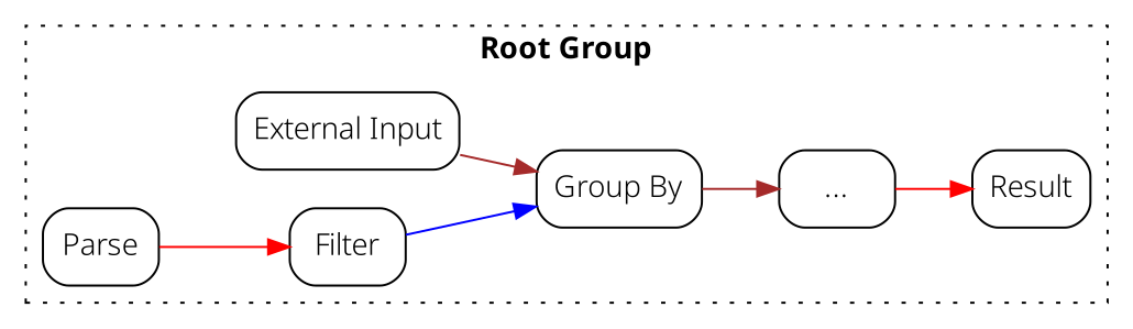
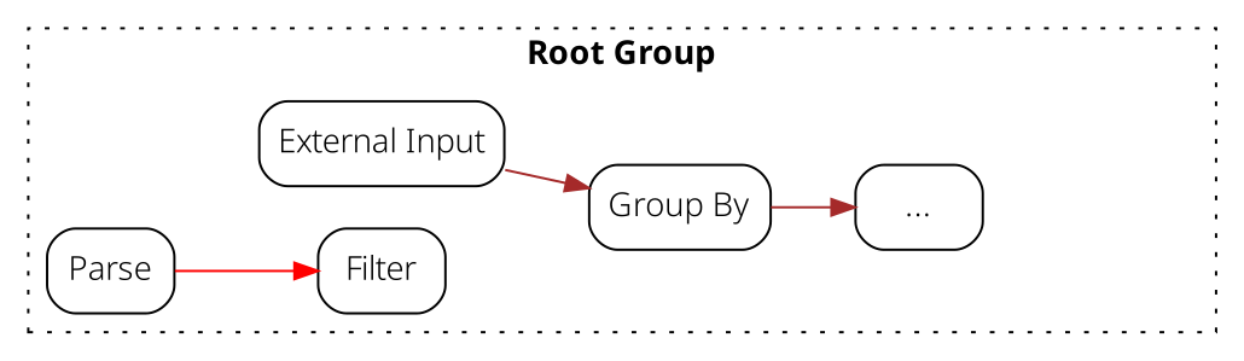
  digraph {
    fontname="source sans pro bold"
    rankdir=LR
    node [fontname="source sans pro light" shape=box style=rounded]
    edge [color=brown fontname="source sans pro light"]
    "External Input"
    Parse
    Filter
    "Group By"
    "..."
-   Result
    subgraph cluster_1 {
      label="Root Group"
      style=dotted
      "External Input"
      Parse
      Filter
      "Group By"
      "..."
-     Result
    }
    "External Input" -> "Group By"
    Parse -> Filter [color=red]
-   Filter -> "Group By" [color=blue]
    "Group By" -> "..."
-   "..." -> Result [color=red]
  }
